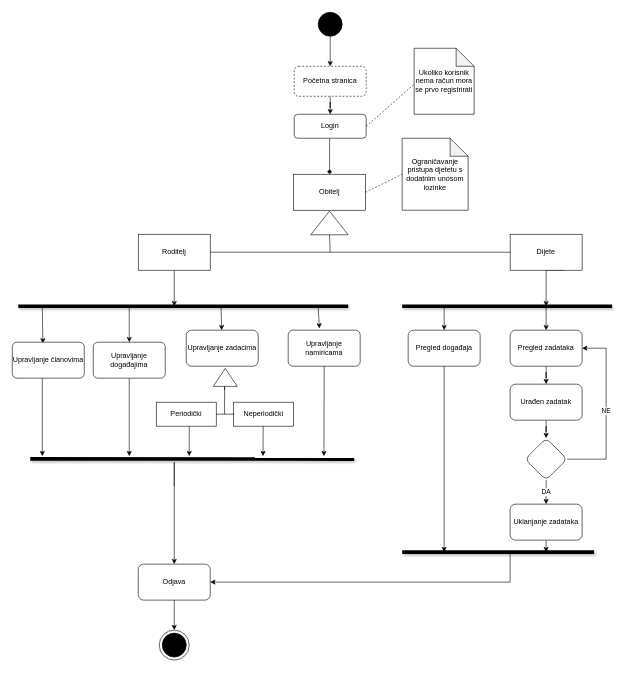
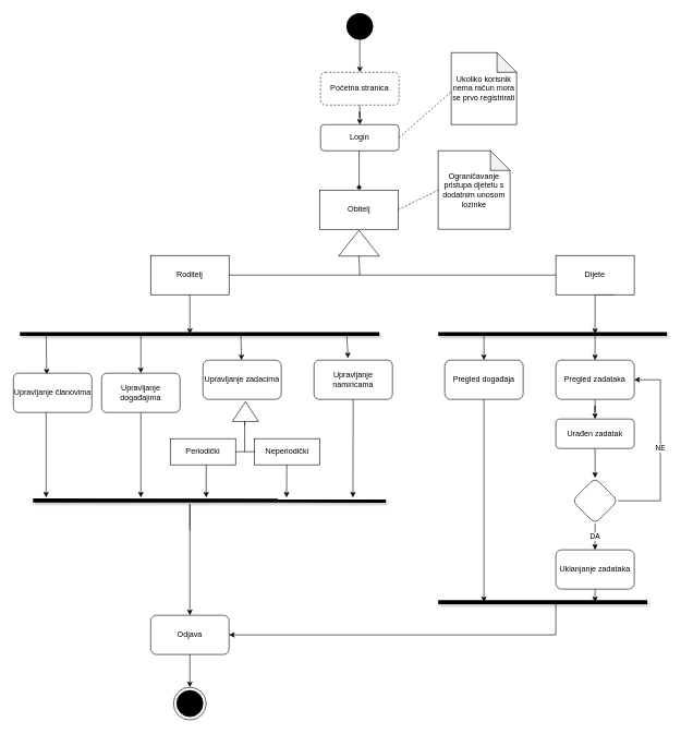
  <mxCell id="0" />
  <mxCell id="1" parent="0" />
  <mxCell id="2" value="" style="edgeStyle=orthogonalEdgeStyle;rounded=0;orthogonalLoop=1;jettySize=auto;html=1;" parent="1" source="3" target="5" edge="1"><mxGeometry relative="1" as="geometry"><Array as="points"><mxPoint x="549.75" y="70" /><mxPoint x="549.75" y="70" /></Array></mxGeometry></mxCell>
  <mxCell id="3" value="" style="ellipse;whiteSpace=wrap;html=1;aspect=fixed;fillColor=#000000;" parent="1" vertex="1"><mxGeometry x="530" y="20" width="40" height="40" as="geometry" /></mxCell>
  <mxCell id="4" value="" style="edgeStyle=orthogonalEdgeStyle;rounded=0;orthogonalLoop=1;jettySize=auto;html=1;" parent="1" source="5" target="7" edge="1"><mxGeometry relative="1" as="geometry" /></mxCell>
  <mxCell id="5" value="Početna stranica" style="rounded=1;whiteSpace=wrap;html=1;fillColor=#FFFFFF;dashed=1;" parent="1" vertex="1"><mxGeometry x="490" y="110" width="120" height="50" as="geometry" /></mxCell>
  <mxCell id="6" value="" style="edgeStyle=orthogonalEdgeStyle;rounded=0;orthogonalLoop=1;jettySize=auto;html=1;exitX=0.5;exitY=1;exitDx=0;exitDy=0;endArrow=diamond;" parent="1" source="7" target="8" edge="1"><mxGeometry relative="1" as="geometry"><mxPoint x="375" y="250" as="targetPoint" /><Array as="points"><mxPoint x="549" y="230" /></Array></mxGeometry></mxCell>
  <mxCell id="7" value="Login" style="rounded=1;whiteSpace=wrap;html=1;fillColor=#FFFFFF;" parent="1" vertex="1"><mxGeometry x="490" y="190" width="120" height="40" as="geometry" /></mxCell>
  <mxCell id="8" value="Obitelj" style="whiteSpace=wrap;html=1;fillColor=#FFFFFF;" parent="1" vertex="1"><mxGeometry x="488.76" y="290" width="120" height="60" as="geometry" /></mxCell>
  <mxCell id="9" style="edgeStyle=orthogonalEdgeStyle;rounded=0;sketch=0;orthogonalLoop=1;jettySize=auto;html=1;shadow=0;strokeColor=#000000;strokeWidth=1;fillColor=#000000;exitX=0.75;exitY=1;exitDx=0;exitDy=0;" parent="1" source="10" edge="1"><mxGeometry relative="1" as="geometry"><mxPoint x="910" y="510" as="targetPoint" /><Array as="points"><mxPoint x="910" y="450" /></Array></mxGeometry></mxCell>
  <mxCell id="10" value="Dijete" style="whiteSpace=wrap;html=1;fillColor=#FFFFFF;" parent="1" vertex="1"><mxGeometry x="850" y="390" width="120" height="60" as="geometry" /></mxCell>
  <mxCell id="11" style="edgeStyle=orthogonalEdgeStyle;rounded=0;sketch=0;orthogonalLoop=1;jettySize=auto;html=1;shadow=0;strokeColor=#000000;strokeWidth=1;fillColor=#000000;" parent="1" source="12" edge="1"><mxGeometry relative="1" as="geometry"><mxPoint x="290" y="510" as="targetPoint" /></mxGeometry></mxCell>
  <mxCell id="12" value="Roditelj" style="whiteSpace=wrap;html=1;fillColor=#FFFFFF;" parent="1" vertex="1"><mxGeometry x="230" y="390" width="120" height="60" as="geometry" /></mxCell>
  <mxCell id="13" value="" style="endArrow=none;html=1;shadow=1;strokeColor=#000000;strokeWidth=6;fillColor=#000000;" parent="1" edge="1"><mxGeometry width="50" height="50" relative="1" as="geometry"><mxPoint x="30" y="510" as="sourcePoint" /><mxPoint x="580" y="510" as="targetPoint" /></mxGeometry></mxCell>
  <mxCell id="14" value="" style="endArrow=classic;html=1;shadow=0;strokeColor=#000000;strokeWidth=1;fillColor=#000000;entryX=0.5;entryY=0;entryDx=0;entryDy=0;" parent="1" target="16" edge="1"><mxGeometry width="50" height="50" relative="1" as="geometry"><mxPoint x="215" y="510" as="sourcePoint" /><mxPoint x="250" y="580" as="targetPoint" /><Array as="points" /></mxGeometry></mxCell>
  <mxCell id="15" style="edgeStyle=orthogonalEdgeStyle;rounded=0;sketch=0;orthogonalLoop=1;jettySize=auto;html=1;shadow=0;strokeColor=#000000;strokeWidth=1;fillColor=#000000;" parent="1" source="16" edge="1"><mxGeometry relative="1" as="geometry"><mxPoint x="215" y="760" as="targetPoint" /></mxGeometry></mxCell>
  <mxCell id="16" value="Upravljanje događajima" style="rounded=1;whiteSpace=wrap;html=1;arcSize=13;" parent="1" vertex="1"><mxGeometry x="155" y="570" width="120" height="60" as="geometry" /></mxCell>
  <mxCell id="17" value="" style="endArrow=classic;html=1;shadow=0;strokeColor=#000000;strokeWidth=1;fillColor=#000000;" parent="1" target="18" edge="1"><mxGeometry width="50" height="50" relative="1" as="geometry"><mxPoint x="368" y="510" as="sourcePoint" /><mxPoint x="360" y="560" as="targetPoint" /></mxGeometry></mxCell>
  <mxCell id="18" value="Upravljanje zadacima" style="rounded=1;whiteSpace=wrap;html=1;" parent="1" vertex="1"><mxGeometry x="310" y="550" width="120" height="60" as="geometry" /></mxCell>
  <mxCell id="19" value="" style="edgeStyle=orthogonalEdgeStyle;rounded=0;sketch=0;orthogonalLoop=1;jettySize=auto;html=1;shadow=0;strokeColor=#000000;strokeWidth=1;fillColor=#000000;" parent="1" source="20" target="26" edge="1"><mxGeometry relative="1" as="geometry" /></mxCell>
  <mxCell id="20" value="Pregled zadataka" style="rounded=1;whiteSpace=wrap;html=1;" parent="1" vertex="1"><mxGeometry x="850" y="550" width="120" height="60" as="geometry" /></mxCell>
  <mxCell id="21" value="" style="endArrow=none;html=1;shadow=1;strokeColor=#000000;strokeWidth=6;fillColor=#000000;" parent="1" edge="1"><mxGeometry width="50" height="50" relative="1" as="geometry"><mxPoint x="50" y="764.5" as="sourcePoint" /><mxPoint x="590" y="765" as="targetPoint" /></mxGeometry></mxCell>
  <mxCell id="22" value="" style="endArrow=classic;html=1;shadow=0;strokeColor=#000000;strokeWidth=1;fillColor=#000000;entryX=0.425;entryY=0.033;entryDx=0;entryDy=0;entryPerimeter=0;" parent="1" target="24" edge="1"><mxGeometry width="50" height="50" relative="1" as="geometry"><mxPoint x="70" y="510" as="sourcePoint" /><mxPoint x="61.96" y="571.98" as="targetPoint" /><Array as="points" /></mxGeometry></mxCell>
  <mxCell id="23" style="edgeStyle=orthogonalEdgeStyle;rounded=0;sketch=0;orthogonalLoop=1;jettySize=auto;html=1;shadow=0;strokeColor=#000000;strokeWidth=1;fillColor=#000000;" parent="1" edge="1"><mxGeometry relative="1" as="geometry"><mxPoint x="70" y="760" as="targetPoint" /><mxPoint x="70" y="630" as="sourcePoint" /></mxGeometry></mxCell>
  <mxCell id="24" value="Upravljanje članovima" style="rounded=1;whiteSpace=wrap;html=1;arcSize=13;" parent="1" vertex="1"><mxGeometry y="570" width="120" height="60" as="geometry" x="20" /></mxCell>
  <mxCell id="25" value="" style="edgeStyle=orthogonalEdgeStyle;rounded=0;sketch=0;orthogonalLoop=1;jettySize=auto;html=1;shadow=0;strokeColor=#000000;strokeWidth=1;fillColor=#000000;" parent="1" source="26" target="34" edge="1"><mxGeometry relative="1" as="geometry" /></mxCell>
- <mxCell id="26" value="Urađen zadatak" style="rounded=1;whiteSpace=wrap;html=1;" parent="1" vertex="1"><mxGeometry x="850" y="640" width="120" height="60" as="geometry" /></mxCell>
+ <mxCell id="26" value="Urađen zadatak" style="rounded=1;whiteSpace=wrap;html=1;" parent="1" vertex="1"><mxGeometry x="850" y="640" width="120" height="45" as="geometry" /></mxCell>
  <mxCell id="27" value="NE" style="edgeStyle=orthogonalEdgeStyle;rounded=0;sketch=0;orthogonalLoop=1;jettySize=auto;html=1;shadow=0;strokeColor=#000000;strokeWidth=1;fillColor=#000000;entryX=1;entryY=0.5;entryDx=0;entryDy=0;exitX=1;exitY=0.5;exitDx=0;exitDy=0;" parent="1" source="34" target="20" edge="1"><mxGeometry relative="1" as="geometry"><mxPoint x="1000" y="590" as="targetPoint" /><Array as="points"><mxPoint x="1010" y="765" /><mxPoint x="1010" y="580" /></Array></mxGeometry></mxCell>
  <mxCell id="28" value="Odjava" style="rounded=1;whiteSpace=wrap;html=1;fillColor=#FFFFFF;" parent="1" vertex="1"><mxGeometry x="230" y="940" width="120" height="60" as="geometry" /></mxCell>
  <mxCell id="29" value="" style="ellipse;whiteSpace=wrap;html=1;aspect=fixed;" parent="1" vertex="1"><mxGeometry x="265" y="1050" width="50" height="50" as="geometry" /></mxCell>
  <mxCell id="30" value="" style="ellipse;whiteSpace=wrap;html=1;aspect=fixed;rounded=1;fillColor=#000000;" parent="1" vertex="1"><mxGeometry x="270" y="1055" width="40" height="40" as="geometry" /></mxCell>
  <mxCell id="31" style="edgeStyle=orthogonalEdgeStyle;rounded=0;orthogonalLoop=1;jettySize=auto;html=1;" parent="1" source="32" edge="1"><mxGeometry relative="1" as="geometry"><mxPoint x="910" y="920" as="targetPoint" /></mxGeometry></mxCell>
  <mxCell id="32" value="Uklanjanje zadataka" style="rounded=1;whiteSpace=wrap;html=1;" parent="1" vertex="1"><mxGeometry x="850" y="840" width="120" height="60" as="geometry" /></mxCell>
  <mxCell id="33" value="DA" style="edgeStyle=orthogonalEdgeStyle;rounded=0;sketch=0;orthogonalLoop=1;jettySize=auto;html=1;shadow=0;strokeColor=#000000;strokeWidth=1;fillColor=#000000;entryX=0.5;entryY=0;entryDx=0;entryDy=0;" parent="1" source="34" target="32" edge="1"><mxGeometry relative="1" as="geometry" /></mxCell>
  <mxCell id="34" value="" style="rhombus;whiteSpace=wrap;html=1;rounded=1;fillColor=#FFFFFF;" parent="1" vertex="1"><mxGeometry x="875" y="730" width="70" height="70" as="geometry" /></mxCell>
  <mxCell id="35" style="edgeStyle=orthogonalEdgeStyle;rounded=0;sketch=0;orthogonalLoop=1;jettySize=auto;html=1;entryX=1;entryY=0.5;entryDx=0;entryDy=0;shadow=0;strokeColor=#000000;strokeWidth=1;fillColor=#000000;" parent="1" target="28" edge="1"><mxGeometry relative="1" as="geometry"><mxPoint x="850" y="920" as="sourcePoint" /><mxPoint x="760" y="960" as="targetPoint" /><Array as="points"><mxPoint x="850" y="970" /></Array></mxGeometry></mxCell>
  <mxCell id="36" style="edgeStyle=orthogonalEdgeStyle;rounded=0;sketch=0;orthogonalLoop=1;jettySize=auto;html=1;shadow=0;strokeColor=#000000;strokeWidth=1;fillColor=#000000;exitX=0.5;exitY=1;exitDx=0;exitDy=0;" parent="1" source="28" edge="1"><mxGeometry relative="1" as="geometry"><mxPoint x="290" y="1050" as="targetPoint" /><mxPoint x="420" y="1005" as="sourcePoint" /></mxGeometry></mxCell>
  <mxCell id="37" value="" style="edgeStyle=orthogonalEdgeStyle;rounded=0;orthogonalLoop=1;jettySize=auto;html=1;entryX=0.5;entryY=0;entryDx=0;entryDy=0;" parent="1" target="28" edge="1"><mxGeometry relative="1" as="geometry"><mxPoint x="290" y="810" as="sourcePoint" /><mxPoint x="289.29" y="780" as="targetPoint" /><Array as="points"><mxPoint x="290" y="770" /><mxPoint x="290" y="770" /></Array></mxGeometry></mxCell>
  <mxCell id="38" value="Ukoliko korisnik nema račun mora se prvo registrirati" style="shape=note;whiteSpace=wrap;html=1;backgroundOutline=1;darkOpacity=0.05;" parent="1" vertex="1"><mxGeometry x="690" y="80" width="100" height="110" as="geometry" /></mxCell>
  <mxCell id="39" value="" style="endArrow=none;dashed=1;html=1;exitX=1;exitY=0.5;exitDx=0;exitDy=0;" parent="1" source="7" edge="1"><mxGeometry width="50" height="50" relative="1" as="geometry"><mxPoint x="630" y="190" as="sourcePoint" /><mxPoint x="690" y="140" as="targetPoint" /></mxGeometry></mxCell>
  <mxCell id="40" value="" style="endArrow=none;html=1;shadow=1;strokeColor=#000000;strokeWidth=6;fillColor=#000000;" parent="1" edge="1"><mxGeometry width="50" height="50" relative="1" as="geometry"><mxPoint x="670" y="510" as="sourcePoint" /><mxPoint x="1020" y="510" as="targetPoint" /></mxGeometry></mxCell>
  <mxCell id="41" value="" style="endArrow=classic;html=1;" parent="1" edge="1"><mxGeometry width="50" height="50" relative="1" as="geometry"><mxPoint x="910" y="510" as="sourcePoint" /><mxPoint x="910" y="550" as="targetPoint" /></mxGeometry></mxCell>
  <mxCell id="42" value="" style="endArrow=none;html=1;shadow=1;strokeColor=#000000;strokeWidth=6;fillColor=#000000;" parent="1" edge="1"><mxGeometry width="50" height="50" relative="1" as="geometry"><mxPoint x="670" y="920" as="sourcePoint" /><mxPoint x="990" y="920" as="targetPoint" /></mxGeometry></mxCell>
  <mxCell id="43" value="" style="endArrow=none;html=1;exitX=1;exitY=0.5;exitDx=0;exitDy=0;entryX=0;entryY=0.5;entryDx=0;entryDy=0;" parent="1" source="12" target="10" edge="1"><mxGeometry width="50" height="50" relative="1" as="geometry"><mxPoint x="490" as="sourcePoint" y="440" /><mxPoint x="540" y="390" as="targetPoint" /></mxGeometry></mxCell>
  <mxCell id="44" value="" style="endArrow=none;html=1;" parent="1" source="45" edge="1"><mxGeometry width="50" height="50" relative="1" as="geometry"><mxPoint x="550" y="420" as="sourcePoint" /><mxPoint x="550" y="380" as="targetPoint" /></mxGeometry></mxCell>
  <mxCell id="45" value="" style="triangle;whiteSpace=wrap;html=1;rotation=-90;" parent="1" vertex="1"><mxGeometry x="529.08" y="340" width="39.37" height="62.5" as="geometry" /></mxCell>
  <mxCell id="46" value="" style="endArrow=none;html=1;entryX=0;entryY=0.5;entryDx=0;entryDy=0;" parent="1" target="45" edge="1"><mxGeometry width="50" height="50" relative="1" as="geometry"><mxPoint x="550" y="420" as="sourcePoint" /><mxPoint x="549" y="400" as="targetPoint" /></mxGeometry></mxCell>
  <mxCell id="47" value="Ograničavanje pristupa djetetu s dodatnim unosom lozinke" style="shape=note;whiteSpace=wrap;html=1;backgroundOutline=1;darkOpacity=0.05;" parent="1" vertex="1"><mxGeometry x="670" y="230" width="110" height="120" as="geometry" /></mxCell>
  <mxCell id="48" value="" style="endArrow=none;dashed=1;html=1;exitX=1;exitY=0.5;exitDx=0;exitDy=0;" parent="1" source="8" edge="1"><mxGeometry width="50" height="50" relative="1" as="geometry"><mxPoint x="590" y="360" as="sourcePoint" /><mxPoint x="670" y="290" as="targetPoint" /></mxGeometry></mxCell>
  <mxCell id="49" value="Pregled događaja" style="rounded=1;whiteSpace=wrap;html=1;" parent="1" vertex="1"><mxGeometry x="680" y="550" width="120" height="60" as="geometry" /></mxCell>
  <mxCell id="50" value="" style="endArrow=classic;html=1;" parent="1" target="49" edge="1"><mxGeometry width="50" height="50" relative="1" as="geometry"><mxPoint x="740" y="510" as="sourcePoint" /><mxPoint x="810" y="570" as="targetPoint" /></mxGeometry></mxCell>
  <mxCell id="51" value="" style="endArrow=classic;html=1;exitX=0.5;exitY=1;exitDx=0;exitDy=0;" parent="1" source="49" edge="1"><mxGeometry width="50" height="50" relative="1" as="geometry"><mxPoint x="480" y="720" as="sourcePoint" /><mxPoint x="740" y="920" as="targetPoint" /></mxGeometry></mxCell>
  <mxCell id="52" value="Periodički" style="whiteSpace=wrap;html=1;fillColor=#FFFFFF;" parent="1" vertex="1"><mxGeometry x="260" y="670" width="100" height="40" as="geometry" /></mxCell>
  <mxCell id="53" value="Neperiodički" style="whiteSpace=wrap;html=1;fillColor=#FFFFFF;" parent="1" vertex="1"><mxGeometry x="388.76" y="670" width="100" height="40" as="geometry" /></mxCell>
  <mxCell id="54" value="" style="endArrow=none;html=1;" parent="1" edge="1"><mxGeometry width="50" height="50" relative="1" as="geometry"><mxPoint x="360" y="690" as="sourcePoint" /><mxPoint x="390" y="690" as="targetPoint" /></mxGeometry></mxCell>
  <mxCell id="55" value="" style="triangle;whiteSpace=wrap;html=1;rotation=-90;" parent="1" vertex="1"><mxGeometry x="360.08" y="608.68" width="30" height="40" as="geometry" /></mxCell>
  <mxCell id="56" value="" style="endArrow=none;html=1;" parent="1" edge="1"><mxGeometry width="50" height="50" relative="1" as="geometry"><mxPoint x="373.88" y="690" as="sourcePoint" /><mxPoint x="373.88" y="650" as="targetPoint" /><Array as="points"><mxPoint x="374" y="640" /></Array></mxGeometry></mxCell>
  <mxCell id="57" value="" style="endArrow=classic;html=1;" parent="1" edge="1"><mxGeometry width="50" height="50" relative="1" as="geometry"><mxPoint x="315" y="710" as="sourcePoint" /><mxPoint x="315" y="760" as="targetPoint" /></mxGeometry></mxCell>
  <mxCell id="58" value="" style="endArrow=classic;html=1;" parent="1" edge="1"><mxGeometry width="50" height="50" relative="1" as="geometry"><mxPoint x="438.26" y="710" as="sourcePoint" /><mxPoint x="438" y="760" as="targetPoint" /></mxGeometry></mxCell>
  <mxCell id="59" value="Upravljanje namiricama" style="rounded=1;whiteSpace=wrap;html=1;arcSize=13;" vertex="1" parent="1"><mxGeometry x="480" y="550" width="120" height="60" as="geometry" /></mxCell>
  <mxCell id="60" value="" style="endArrow=classic;html=1;" edge="1" parent="1"><mxGeometry width="50" height="50" relative="1" as="geometry"><mxPoint x="530" y="510" as="sourcePoint" /><mxPoint x="532" y="547" as="targetPoint" /></mxGeometry></mxCell>
  <mxCell id="61" style="edgeStyle=orthogonalEdgeStyle;rounded=0;sketch=0;orthogonalLoop=1;jettySize=auto;html=1;shadow=0;strokeColor=#000000;strokeWidth=1;fillColor=#000000;exitX=0.5;exitY=1;exitDx=0;exitDy=0;" edge="1" parent="1" source="59"><mxGeometry relative="1" as="geometry"><mxPoint x="539.5" y="760" as="targetPoint" /><mxPoint x="539.5" y="630" as="sourcePoint" /></mxGeometry></mxCell>
